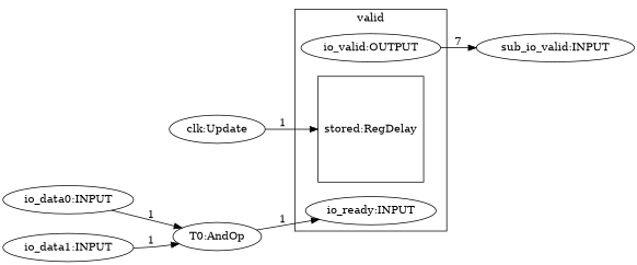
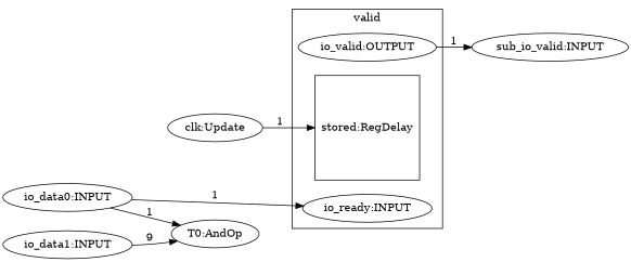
  digraph {
    rankdir=LR
    n1 [label="io_valid:OUTPUT"]
    n2 [label="stored:RegDelay" shape=square]
    n3 [label="io_ready:INPUT"]
    n4 [label="sub_io_valid:INPUT"]
    n5 [label="clk:Update"]
    n6 [label="T0:AndOp"]
    n7 [label="io_data0:INPUT"]
    n8 [label="io_data1:INPUT"]
    subgraph cluster_1 {
      label=valid
      n1
      n2
      n3
    }
-   n1 -> n4 [label=7]
+   n1 -> n4 [label=1]
    n5 -> n2 [label=1]
-   n6 -> n3 [label=1]
+   n7 -> n3 [label=1]
    n7 -> n6 [label=1]
-   n8 -> n6 [label=1]
+   n8 -> n6 [label=9]
  }
